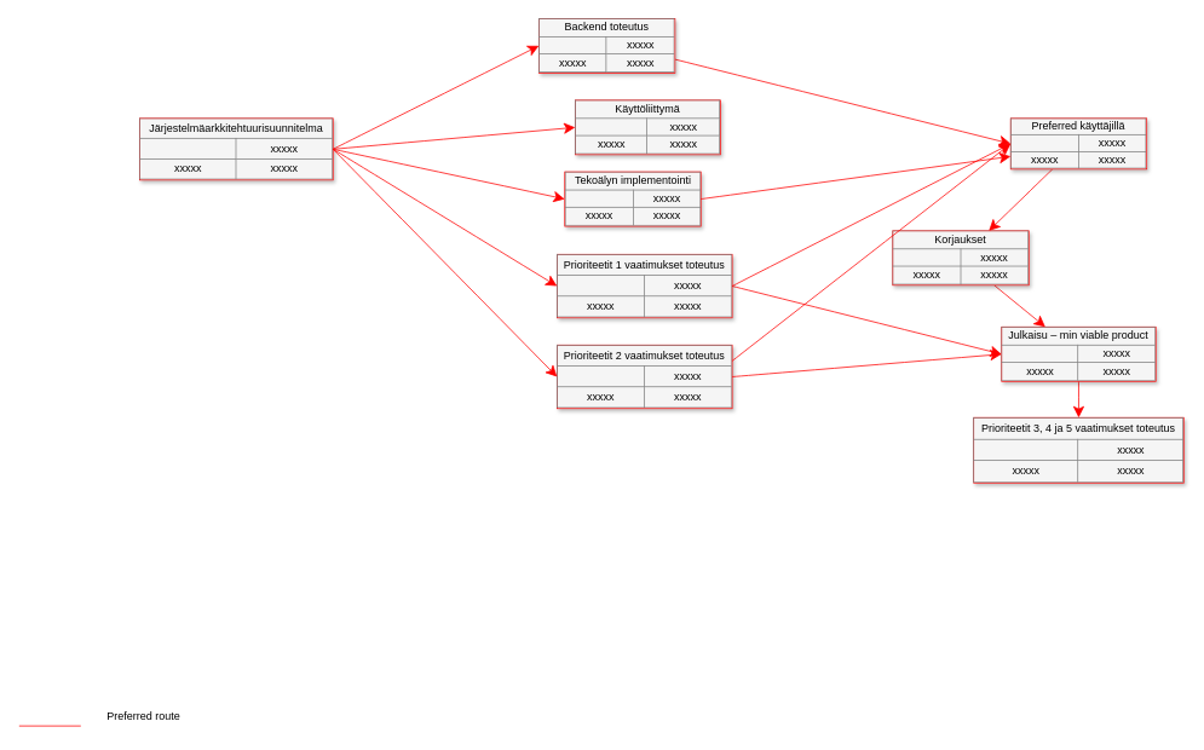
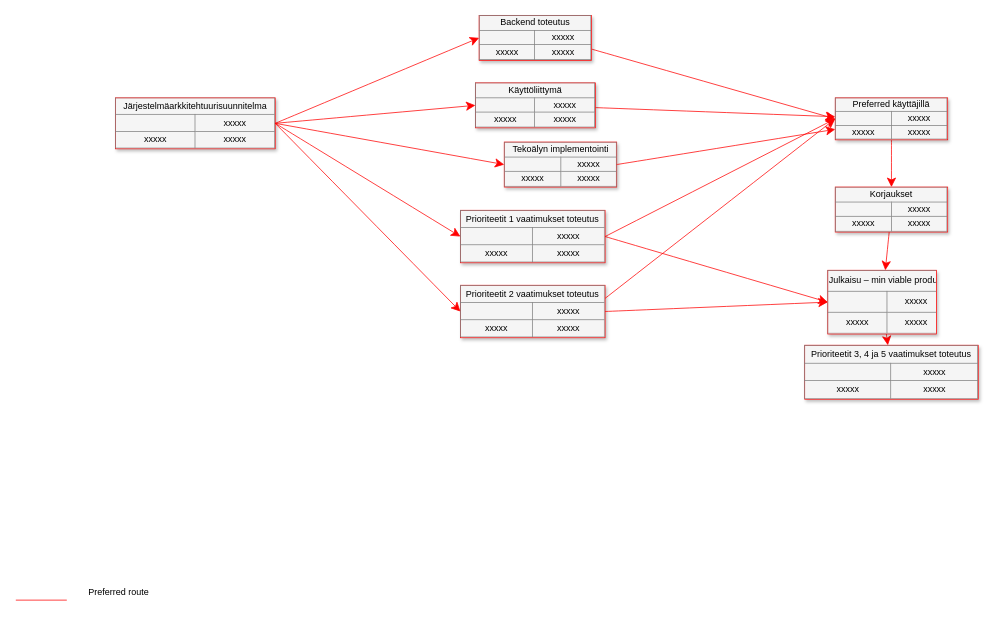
  <mxCell id="0" style=";html=1;" />
  <mxCell id="1" style=";html=1;" parent="0" />
  <mxCell id="2" style="edgeStyle=none;curved=1;html=1;startSize=10;endArrow=classic;endFill=1;endSize=10;strokeColor=#FF0000;strokeWidth=1;fontSize=12;entryX=0;entryY=0.5;entryDx=0;entryDy=0;exitX=1;exitY=0.5;exitDx=0;exitDy=0;" parent="1" source="3" target="12" edge="1"><mxGeometry relative="1" as="geometry"><mxPoint x="491.799" y="40" as="targetPoint" /></mxGeometry></mxCell>
  <mxCell id="3" value="&lt;table border=&quot;1&quot; width=&quot;100%&quot; style=&quot;width: 100% ; height: 100% ; border-collapse: collapse&quot;&gt;&lt;tbody&gt;&lt;tr&gt;&lt;td colspan=&quot;2&quot; align=&quot;center&quot;&gt;Järjestelmäarkkitehtuurisuunnitelma&lt;/td&gt;&lt;/tr&gt;&lt;tr&gt;&lt;td align=&quot;center&quot;&gt;&lt;br&gt;&lt;/td&gt;&lt;td align=&quot;center&quot;&gt;xxxxx&lt;br&gt;&lt;/td&gt;&lt;/tr&gt;&lt;tr&gt;&lt;td align=&quot;center&quot;&gt;xxxxx&lt;br&gt;&lt;/td&gt;&lt;td align=&quot;center&quot;&gt;xxxxx&lt;br&gt;&lt;/td&gt;&lt;/tr&gt;&lt;/tbody&gt;&lt;/table&gt;" style="text;html=1;strokeColor=#FF0000;fillColor=#f5f5f5;overflow=fill;rounded=0;shadow=1;fontSize=12;align=center;" parent="1" vertex="1"><mxGeometry x="153" y="130" width="213" height="68" as="geometry" /></mxCell>
  <mxCell id="4" value="&lt;table border=&quot;1&quot; width=&quot;100%&quot; style=&quot;width: 100% ; height: 100% ; border-collapse: collapse&quot;&gt;&lt;tbody&gt;&lt;tr&gt;&lt;td colspan=&quot;2&quot; align=&quot;center&quot;&gt;Prioriteetit 3, 4 ja 5 vaatimukset toteutus&lt;/td&gt;&lt;/tr&gt;&lt;tr&gt;&lt;td align=&quot;center&quot;&gt;&lt;br&gt;&lt;/td&gt;&lt;td align=&quot;center&quot;&gt;xxxxx&lt;br&gt;&lt;/td&gt;&lt;/tr&gt;&lt;tr&gt;&lt;td align=&quot;center&quot;&gt;xxxxx&lt;br&gt;&lt;/td&gt;&lt;td align=&quot;center&quot;&gt;xxxxx&lt;br&gt;&lt;/td&gt;&lt;/tr&gt;&lt;/tbody&gt;&lt;/table&gt;" style="text;html=1;strokeColor=#FF0000;fillColor=#f5f5f5;overflow=fill;rounded=0;shadow=1;fontSize=12;align=center;" parent="1" vertex="1"><mxGeometry x="1072.25" y="460" width="231.5" height="72" as="geometry" /></mxCell>
  <mxCell id="5" style="edgeStyle=none;curved=1;html=1;startSize=10;endArrow=classic;endFill=1;endSize=10;strokeColor=#FF0000;strokeWidth=1;fontSize=12;" parent="1" source="6" target="4" edge="1"><mxGeometry relative="1" as="geometry" /></mxCell>
- <mxCell id="6" value="&lt;table border=&quot;1&quot; width=&quot;100%&quot; style=&quot;width: 100% ; height: 100% ; border-collapse: collapse&quot;&gt;&lt;tbody&gt;&lt;tr&gt;&lt;td colspan=&quot;2&quot; align=&quot;center&quot;&gt;Julkaisu – min viable product&lt;/td&gt;&lt;/tr&gt;&lt;tr&gt;&lt;td align=&quot;center&quot;&gt;&lt;br&gt;&lt;/td&gt;&lt;td align=&quot;center&quot;&gt;xxxxx&lt;br&gt;&lt;/td&gt;&lt;/tr&gt;&lt;tr&gt;&lt;td align=&quot;center&quot;&gt;xxxxx&lt;br&gt;&lt;/td&gt;&lt;td align=&quot;center&quot;&gt;xxxxx&lt;br&gt;&lt;/td&gt;&lt;/tr&gt;&lt;/tbody&gt;&lt;/table&gt;" style="text;html=1;strokeColor=#FF0000;fillColor=#f5f5f5;overflow=fill;rounded=0;shadow=1;fontSize=12;align=center;" parent="1" vertex="1"><mxGeometry x="1103" y="360" width="170" height="60" as="geometry" /></mxCell>
+ <mxCell id="6" value="&lt;table border=&quot;1&quot; width=&quot;100%&quot; style=&quot;width: 100% ; height: 100% ; border-collapse: collapse&quot;&gt;&lt;tbody&gt;&lt;tr&gt;&lt;td colspan=&quot;2&quot; align=&quot;center&quot;&gt;Julkaisu – min viable product&lt;/td&gt;&lt;/tr&gt;&lt;tr&gt;&lt;td align=&quot;center&quot;&gt;&lt;br&gt;&lt;/td&gt;&lt;td align=&quot;center&quot;&gt;xxxxx&lt;br&gt;&lt;/td&gt;&lt;/tr&gt;&lt;tr&gt;&lt;td align=&quot;center&quot;&gt;xxxxx&lt;br&gt;&lt;/td&gt;&lt;td align=&quot;center&quot;&gt;xxxxx&lt;br&gt;&lt;/td&gt;&lt;/tr&gt;&lt;/tbody&gt;&lt;/table&gt;" style="text;html=1;strokeColor=#FF0000;fillColor=#f5f5f5;overflow=fill;rounded=0;shadow=1;fontSize=12;align=center;" parent="1" vertex="1"><mxGeometry x="1103" y="360" width="145" height="85" as="geometry" /></mxCell>
  <mxCell id="7" style="edgeStyle=none;curved=1;html=1;startSize=10;endArrow=classic;endFill=1;endSize=10;strokeColor=#FF0000;strokeWidth=1;fontSize=12;" parent="1" source="8" target="6" edge="1"><mxGeometry relative="1" as="geometry" /></mxCell>
- <mxCell id="8" value="&lt;table border=&quot;1&quot; width=&quot;100%&quot; style=&quot;width: 100% ; height: 100% ; border-collapse: collapse&quot;&gt;&lt;tbody&gt;&lt;tr&gt;&lt;td colspan=&quot;2&quot; align=&quot;center&quot;&gt;Korjaukset&lt;/td&gt;&lt;/tr&gt;&lt;tr&gt;&lt;td align=&quot;center&quot;&gt;&lt;br&gt;&lt;/td&gt;&lt;td align=&quot;center&quot;&gt;xxxxx&lt;br&gt;&lt;/td&gt;&lt;/tr&gt;&lt;tr&gt;&lt;td align=&quot;center&quot;&gt;xxxxx&lt;br&gt;&lt;/td&gt;&lt;td align=&quot;center&quot;&gt;xxxxx&lt;br&gt;&lt;/td&gt;&lt;/tr&gt;&lt;/tbody&gt;&lt;/table&gt;" style="text;html=1;strokeColor=#FF0000;fillColor=#f5f5f5;overflow=fill;rounded=0;shadow=1;fontSize=12;align=center;" parent="1" vertex="1"><mxGeometry x="983" y="254" width="150" height="60" as="geometry" /></mxCell>
+ <mxCell id="8" value="&lt;table border=&quot;1&quot; width=&quot;100%&quot; style=&quot;width: 100% ; height: 100% ; border-collapse: collapse&quot;&gt;&lt;tbody&gt;&lt;tr&gt;&lt;td colspan=&quot;2&quot; align=&quot;center&quot;&gt;Korjaukset&lt;/td&gt;&lt;/tr&gt;&lt;tr&gt;&lt;td align=&quot;center&quot;&gt;&lt;br&gt;&lt;/td&gt;&lt;td align=&quot;center&quot;&gt;xxxxx&lt;br&gt;&lt;/td&gt;&lt;/tr&gt;&lt;tr&gt;&lt;td align=&quot;center&quot;&gt;xxxxx&lt;br&gt;&lt;/td&gt;&lt;td align=&quot;center&quot;&gt;xxxxx&lt;br&gt;&lt;/td&gt;&lt;/tr&gt;&lt;/tbody&gt;&lt;/table&gt;" style="text;html=1;strokeColor=#FF0000;fillColor=#f5f5f5;overflow=fill;rounded=0;shadow=1;fontSize=12;align=center;" parent="1" vertex="1"><mxGeometry x="1113" y="249" width="150" height="60" as="geometry" /></mxCell>
  <mxCell id="9" style="edgeStyle=none;curved=1;html=1;startSize=10;endArrow=classic;endFill=1;endSize=10;strokeColor=#FF0000;strokeWidth=1;fontSize=12;" parent="1" source="10" target="8" edge="1"><mxGeometry relative="1" as="geometry" /></mxCell>
  <mxCell id="10" value="&lt;table border=&quot;1&quot; width=&quot;100%&quot; style=&quot;width: 100% ; height: 100% ; border-collapse: collapse&quot;&gt;&lt;tbody&gt;&lt;tr&gt;&lt;td colspan=&quot;2&quot; align=&quot;center&quot;&gt;&lt;font style=&quot;font-size: 12px&quot;&gt;Preferred käyttäjillä&lt;/font&gt;&lt;/td&gt;&lt;/tr&gt;&lt;tr&gt;&lt;td align=&quot;center&quot;&gt;&lt;br&gt;&lt;/td&gt;&lt;td align=&quot;center&quot;&gt;xxxxx&lt;br&gt;&lt;/td&gt;&lt;/tr&gt;&lt;tr&gt;&lt;td align=&quot;center&quot;&gt;xxxxx&lt;br&gt;&lt;/td&gt;&lt;td align=&quot;center&quot;&gt;xxxxx&lt;br&gt;&lt;/td&gt;&lt;/tr&gt;&lt;/tbody&gt;&lt;/table&gt;" style="text;html=1;strokeColor=#FF0000;fillColor=#f5f5f5;overflow=fill;rounded=0;shadow=1;fontSize=12;align=center;" parent="1" vertex="1"><mxGeometry x="1113" y="130" width="150" height="56" as="geometry" /></mxCell>
  <mxCell id="11" style="edgeStyle=none;curved=1;html=1;startSize=10;endArrow=classic;endFill=1;endSize=10;strokeColor=#FF0000;strokeWidth=1;fontSize=12;entryX=0;entryY=0.5;entryDx=0;entryDy=0;exitX=1;exitY=0.75;exitDx=0;exitDy=0;" parent="1" source="12" target="10" edge="1"><mxGeometry relative="1" as="geometry"><mxPoint x="1370" y="-1.905" as="targetPoint" /></mxGeometry></mxCell>
- <mxCell id="12" value="&lt;table border=&quot;1&quot; width=&quot;100%&quot; style=&quot;width: 100% ; height: 100% ; border-collapse: collapse&quot;&gt;&lt;tbody&gt;&lt;tr&gt;&lt;td colspan=&quot;2&quot; align=&quot;center&quot;&gt;Backend toteutus&lt;/td&gt;&lt;/tr&gt;&lt;tr&gt;&lt;td align=&quot;center&quot;&gt;&lt;br&gt;&lt;/td&gt;&lt;td align=&quot;center&quot;&gt;xxxxx&lt;br&gt;&lt;/td&gt;&lt;/tr&gt;&lt;tr&gt;&lt;td align=&quot;center&quot;&gt;xxxxx&lt;br&gt;&lt;/td&gt;&lt;td align=&quot;center&quot;&gt;xxxxx&lt;br&gt;&lt;/td&gt;&lt;/tr&gt;&lt;/tbody&gt;&lt;/table&gt;" style="text;html=1;strokeColor=#FF0000;fillColor=#f5f5f5;overflow=fill;rounded=0;shadow=1;fontSize=12;align=center;" parent="1" vertex="1"><mxGeometry x="593" y="20" width="150" height="60" as="geometry" /></mxCell>
+ <mxCell id="12" value="&lt;table border=&quot;1&quot; width=&quot;100%&quot; style=&quot;width: 100% ; height: 100% ; border-collapse: collapse&quot;&gt;&lt;tbody&gt;&lt;tr&gt;&lt;td colspan=&quot;2&quot; align=&quot;center&quot;&gt;Backend toteutus&lt;/td&gt;&lt;/tr&gt;&lt;tr&gt;&lt;td align=&quot;center&quot;&gt;&lt;br&gt;&lt;/td&gt;&lt;td align=&quot;center&quot;&gt;xxxxx&lt;br&gt;&lt;/td&gt;&lt;/tr&gt;&lt;tr&gt;&lt;td align=&quot;center&quot;&gt;xxxxx&lt;br&gt;&lt;/td&gt;&lt;td align=&quot;center&quot;&gt;xxxxx&lt;br&gt;&lt;/td&gt;&lt;/tr&gt;&lt;/tbody&gt;&lt;/table&gt;" style="text;html=1;strokeColor=#FF0000;fillColor=#f5f5f5;overflow=fill;rounded=0;shadow=1;fontSize=12;align=center;" parent="1" vertex="1"><mxGeometry x="638" y="20" width="150" height="60" as="geometry" /></mxCell>
  <mxCell id="13" value="&lt;table border=&quot;1&quot; width=&quot;100%&quot; style=&quot;width: 100% ; height: 100% ; border-collapse: collapse&quot;&gt;&lt;tbody&gt;&lt;tr&gt;&lt;td colspan=&quot;2&quot; align=&quot;center&quot;&gt;Prioriteetit 2 vaatimukset toteutus&lt;/td&gt;&lt;/tr&gt;&lt;tr&gt;&lt;td align=&quot;center&quot;&gt;&lt;br&gt;&lt;/td&gt;&lt;td align=&quot;center&quot;&gt;xxxxx&lt;br&gt;&lt;/td&gt;&lt;/tr&gt;&lt;tr&gt;&lt;td align=&quot;center&quot;&gt;xxxxx&lt;br&gt;&lt;/td&gt;&lt;td align=&quot;center&quot;&gt;xxxxx&lt;br&gt;&lt;/td&gt;&lt;/tr&gt;&lt;/tbody&gt;&lt;/table&gt;" style="text;html=1;strokeColor=#FF0000;fillColor=#f5f5f5;overflow=fill;rounded=0;shadow=1;fontSize=12;align=center;" parent="1" vertex="1"><mxGeometry x="613" y="380" width="193" height="70" as="geometry" /></mxCell>
+ <mxCell id="14" style="edgeStyle=none;curved=1;html=1;startSize=10;endArrow=classic;endFill=1;endSize=10;strokeColor=#FF0000;strokeWidth=1;fontSize=12;" parent="1" source="15" target="10" edge="1"><mxGeometry relative="1" as="geometry" /></mxCell>
  <mxCell id="15" value="&lt;table border=&quot;1&quot; width=&quot;100%&quot; style=&quot;width: 100% ; height: 100% ; border-collapse: collapse&quot;&gt;&lt;tbody&gt;&lt;tr&gt;&lt;td colspan=&quot;2&quot; align=&quot;center&quot;&gt;Käyttöliittymä&lt;/td&gt;&lt;/tr&gt;&lt;tr&gt;&lt;td align=&quot;center&quot;&gt;&lt;br&gt;&lt;/td&gt;&lt;td align=&quot;center&quot;&gt;xxxxx&lt;br&gt;&lt;/td&gt;&lt;/tr&gt;&lt;tr&gt;&lt;td align=&quot;center&quot;&gt;xxxxx&lt;br&gt;&lt;/td&gt;&lt;td align=&quot;center&quot;&gt;xxxxx&lt;br&gt;&lt;/td&gt;&lt;/tr&gt;&lt;/tbody&gt;&lt;/table&gt;" style="text;html=1;strokeColor=#FF0000;fillColor=#f5f5f5;overflow=fill;rounded=0;shadow=1;fontSize=12;align=center;" parent="1" vertex="1"><mxGeometry x="633" y="110" width="160" height="60" as="geometry" /></mxCell>
  <mxCell id="16" value="" style="line;strokeWidth=1;html=1;rounded=1;fontSize=12;align=center;verticalAlign=middle;strokeColor=#FF0000;endFill=1;endArrow=classic;endSize=10;startSize=10;" parent="1" vertex="1"><mxGeometry x="20" y="795" width="68" height="10" as="geometry" /></mxCell>
  <mxCell id="17" value="Preferred route" style="text;html=1;strokeColor=none;fillColor=none;align=left;verticalAlign=middle;whiteSpace=wrap;rounded=0;shadow=1;fontSize=12;" parent="1" vertex="1"><mxGeometry x="115" y="780" width="143" height="20" as="geometry" /></mxCell>
  <mxCell id="18" style="edgeStyle=none;curved=1;html=1;startSize=10;endArrow=classic;endFill=1;endSize=10;strokeColor=#FF0000;strokeWidth=1;fontSize=12;entryX=0;entryY=0.5;entryDx=0;entryDy=0;exitX=1;exitY=0.5;exitDx=0;exitDy=0;" edge="1" parent="1" source="3" target="15"><mxGeometry relative="1" as="geometry"><mxPoint x="242.143" y="132" as="sourcePoint" /><mxPoint x="607.857" y="-60" as="targetPoint" /></mxGeometry></mxCell>
  <mxCell id="19" style="edgeStyle=none;curved=1;html=1;startSize=10;endArrow=classic;endFill=1;endSize=10;strokeColor=#FF0000;strokeWidth=1;fontSize=12;exitX=1;exitY=0.5;exitDx=0;exitDy=0;entryX=0;entryY=0.5;entryDx=0;entryDy=0;startArrow=none;" edge="1" parent="1" source="20" target="6"><mxGeometry relative="1" as="geometry"><mxPoint x="1215" y="-63.81" as="sourcePoint" /><mxPoint x="1380" y="-6.19" as="targetPoint" /></mxGeometry></mxCell>
  <mxCell id="20" value="&lt;table border=&quot;1&quot; width=&quot;100%&quot; style=&quot;width: 100% ; height: 100% ; border-collapse: collapse&quot;&gt;&lt;tbody&gt;&lt;tr&gt;&lt;td colspan=&quot;2&quot; align=&quot;center&quot;&gt;Prioriteetit 1 vaatimukset toteutus&lt;/td&gt;&lt;/tr&gt;&lt;tr&gt;&lt;td align=&quot;center&quot;&gt;&lt;br&gt;&lt;/td&gt;&lt;td align=&quot;center&quot;&gt;xxxxx&lt;br&gt;&lt;/td&gt;&lt;/tr&gt;&lt;tr&gt;&lt;td align=&quot;center&quot;&gt;xxxxx&lt;br&gt;&lt;/td&gt;&lt;td align=&quot;center&quot;&gt;xxxxx&lt;br&gt;&lt;/td&gt;&lt;/tr&gt;&lt;/tbody&gt;&lt;/table&gt;" style="text;html=1;strokeColor=#FF0000;fillColor=#f5f5f5;overflow=fill;rounded=0;shadow=1;fontSize=12;align=center;" vertex="1" parent="1"><mxGeometry x="613" y="280" width="193" height="70" as="geometry" /></mxCell>
- <mxCell id="21" value="&lt;table border=&quot;1&quot; width=&quot;100%&quot; style=&quot;width: 100% ; height: 100% ; border-collapse: collapse&quot;&gt;&lt;tbody&gt;&lt;tr&gt;&lt;td colspan=&quot;2&quot; align=&quot;center&quot;&gt;Tekoälyn implementointi&lt;/td&gt;&lt;/tr&gt;&lt;tr&gt;&lt;td align=&quot;center&quot;&gt;&lt;br&gt;&lt;/td&gt;&lt;td align=&quot;center&quot;&gt;xxxxx&lt;br&gt;&lt;/td&gt;&lt;/tr&gt;&lt;tr&gt;&lt;td align=&quot;center&quot;&gt;xxxxx&lt;br&gt;&lt;/td&gt;&lt;td align=&quot;center&quot;&gt;xxxxx&lt;br&gt;&lt;/td&gt;&lt;/tr&gt;&lt;/tbody&gt;&lt;/table&gt;" style="text;html=1;strokeColor=#FF0000;fillColor=#f5f5f5;overflow=fill;rounded=0;shadow=1;fontSize=12;align=center;" vertex="1" parent="1"><mxGeometry x="621.5" y="189" width="150" height="60" as="geometry" /></mxCell>
+ <mxCell id="21" value="&lt;table border=&quot;1&quot; width=&quot;100%&quot; style=&quot;width: 100% ; height: 100% ; border-collapse: collapse&quot;&gt;&lt;tbody&gt;&lt;tr&gt;&lt;td colspan=&quot;2&quot; align=&quot;center&quot;&gt;Tekoälyn implementointi&lt;/td&gt;&lt;/tr&gt;&lt;tr&gt;&lt;td align=&quot;center&quot;&gt;&lt;br&gt;&lt;/td&gt;&lt;td align=&quot;center&quot;&gt;xxxxx&lt;br&gt;&lt;/td&gt;&lt;/tr&gt;&lt;tr&gt;&lt;td align=&quot;center&quot;&gt;xxxxx&lt;br&gt;&lt;/td&gt;&lt;td align=&quot;center&quot;&gt;xxxxx&lt;br&gt;&lt;/td&gt;&lt;/tr&gt;&lt;/tbody&gt;&lt;/table&gt;" style="text;html=1;strokeColor=#FF0000;fillColor=#f5f5f5;overflow=fill;rounded=0;shadow=1;fontSize=12;align=center;" vertex="1" parent="1"><mxGeometry x="671.5" y="189" width="150" height="60" as="geometry" /></mxCell>
  <mxCell id="22" style="edgeStyle=none;curved=1;html=1;startSize=10;endArrow=classic;endFill=1;endSize=10;strokeColor=#FF0000;strokeWidth=1;fontSize=12;exitX=1;exitY=0.5;exitDx=0;exitDy=0;entryX=0;entryY=0.75;entryDx=0;entryDy=0;" edge="1" parent="1" source="21" target="10"><mxGeometry relative="1" as="geometry"><mxPoint x="930" y="291.5" as="sourcePoint" /><mxPoint x="1380" y="180.5" as="targetPoint" /></mxGeometry></mxCell>
  <mxCell id="23" style="edgeStyle=none;curved=1;html=1;startSize=10;endArrow=classic;endFill=1;endSize=10;strokeColor=#FF0000;strokeWidth=1;fontSize=12;entryX=0;entryY=0.5;entryDx=0;entryDy=0;exitX=1;exitY=0.5;exitDx=0;exitDy=0;" edge="1" parent="1" source="3" target="21"><mxGeometry relative="1" as="geometry"><mxPoint x="247.598" y="201.972" as="sourcePoint" /><mxPoint x="780" y="310" as="targetPoint" /></mxGeometry></mxCell>
  <mxCell id="24" style="edgeStyle=none;curved=1;html=1;startSize=10;endArrow=classic;endFill=1;endSize=10;strokeColor=#FF0000;strokeWidth=1;fontSize=12;exitX=1;exitY=0.5;exitDx=0;exitDy=0;startArrow=none;entryX=0;entryY=0.5;entryDx=0;entryDy=0;" edge="1" parent="1" source="13" target="6"><mxGeometry relative="1" as="geometry"><mxPoint x="763" y="125" as="sourcePoint" /><mxPoint x="1113" y="160" as="targetPoint" /></mxGeometry></mxCell>
  <mxCell id="25" style="edgeStyle=none;curved=1;html=1;startSize=10;endArrow=classic;endFill=1;endSize=10;strokeColor=#FF0000;strokeWidth=1;fontSize=12;entryX=0;entryY=0.5;entryDx=0;entryDy=0;exitX=1;exitY=0.5;exitDx=0;exitDy=0;" edge="1" parent="1" source="3" target="13"><mxGeometry relative="1" as="geometry"><mxPoint x="313" y="160" as="sourcePoint" /><mxPoint x="487.829" y="50" as="targetPoint" /></mxGeometry></mxCell>
  <mxCell id="26" style="edgeStyle=none;curved=1;html=1;startSize=10;endArrow=classic;endFill=1;endSize=10;strokeColor=#FF0000;strokeWidth=1;fontSize=12;entryX=0;entryY=0.5;entryDx=0;entryDy=0;exitX=1;exitY=0.5;exitDx=0;exitDy=0;" edge="1" parent="1" source="3" target="20"><mxGeometry relative="1" as="geometry"><mxPoint x="306.027" y="142" as="sourcePoint" /><mxPoint x="497.829" y="60" as="targetPoint" /></mxGeometry></mxCell>
  <mxCell id="27" style="edgeStyle=none;curved=1;html=1;startSize=10;endArrow=classic;endFill=1;endSize=10;strokeColor=#FF0000;strokeWidth=1;fontSize=12;exitX=1;exitY=0.5;exitDx=0;exitDy=0;entryX=0;entryY=0.5;entryDx=0;entryDy=0;startArrow=none;" edge="1" parent="1" source="20" target="10"><mxGeometry relative="1" as="geometry"><mxPoint x="816" y="325" as="sourcePoint" /><mxPoint x="1113" y="400" as="targetPoint" /></mxGeometry></mxCell>
  <mxCell id="28" style="edgeStyle=none;curved=1;html=1;startSize=10;endArrow=classic;endFill=1;endSize=10;strokeColor=#FF0000;strokeWidth=1;fontSize=12;exitX=1;exitY=0.25;exitDx=0;exitDy=0;entryX=0;entryY=0.5;entryDx=0;entryDy=0;startArrow=none;" edge="1" parent="1" source="13" target="10"><mxGeometry relative="1" as="geometry"><mxPoint x="816" y="325" as="sourcePoint" /><mxPoint x="1123" y="168" as="targetPoint" /></mxGeometry></mxCell>
